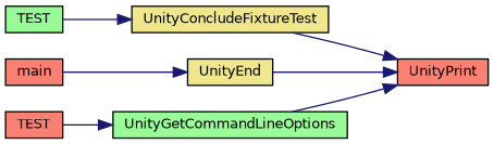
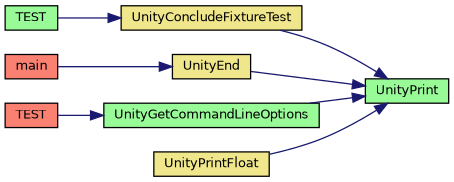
  digraph {
    rankdir=RL
    node [color=black fillcolor=palegreen fontname=Helvetica fontsize=10 shape=record style=filled]
    edge [color=midnightblue dir=back fontname=Helvetica fontsize=10 labelfontname=Helvetica labelfontsize=10 style=solid]
-   n1 [fillcolor=salmon fontcolor=black height=0.2 label=UnityPrint width=0.4]
+   n1 [fontcolor=black height=0.2 label=UnityPrint width=0.4]
    n2 [fillcolor=khaki height=0.2 label=UnityConcludeFixtureTest width=0.4]
    n3 [fillcolor=khaki height=0.2 label=UnityEnd width=0.4]
    n4 [height=0.2 label=UnityGetCommandLineOptions width=0.4]
+   n5 [fillcolor=khaki height=0.2 label=UnityPrintFloat width=0.4]
    n6 [height=0.2 label=TEST width=0.4]
    n7 [fillcolor=salmon height=0.2 label=main width=0.4]
    n8 [fillcolor=salmon height=0.2 label=TEST width=0.4]
    n1 -> n2
    n1 -> n3
    n1 -> n4
+   n1 -> n5
    n2 -> n6
    n3 -> n7
    n4 -> n8
  }
